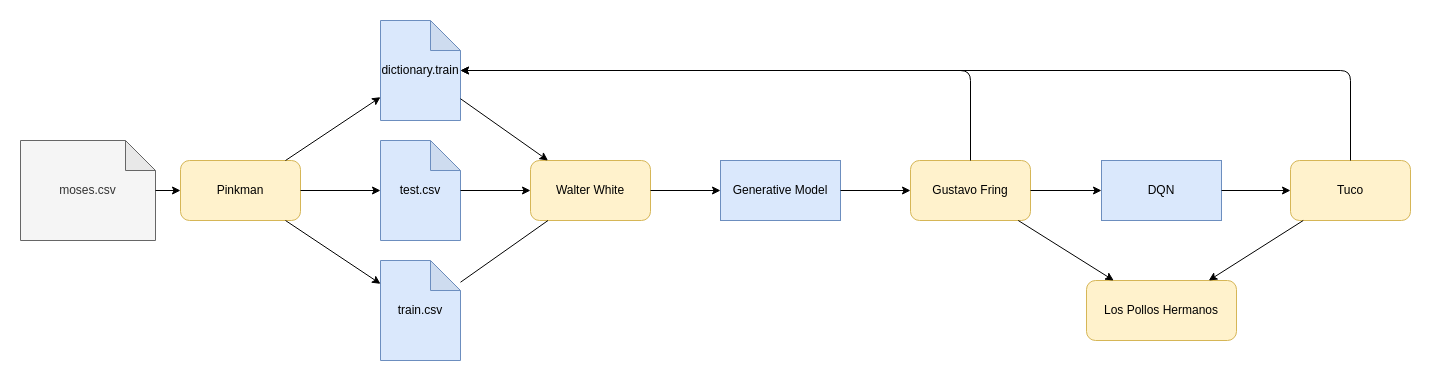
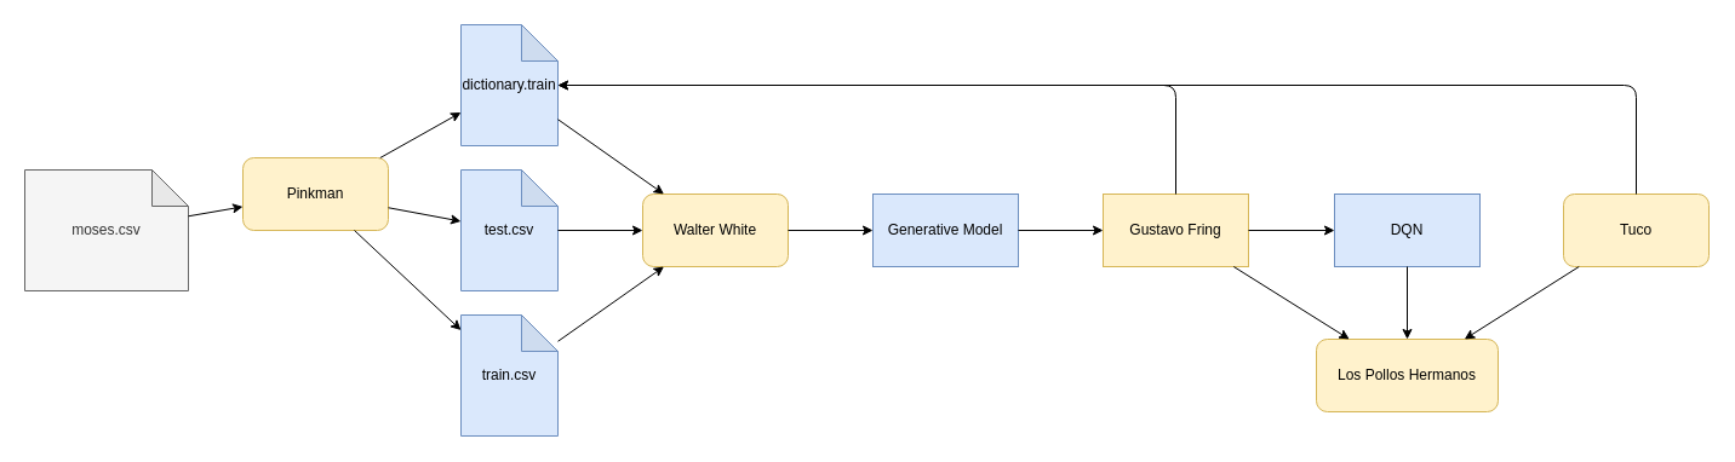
  <mxCell id="0" />
  <mxCell id="1" parent="0" />
- <mxCell id="2" value="Pinkman" style="rounded=1;whiteSpace=wrap;html=1;fillColor=#fff2cc;strokeColor=#d6b656;" vertex="1" parent="1"><mxGeometry x="180" y="160" width="120" height="60" as="geometry" /></mxCell>
+ <mxCell id="2" value="Pinkman" style="rounded=1;whiteSpace=wrap;html=1;fillColor=#fff2cc;strokeColor=#d6b656;" vertex="1" parent="1"><mxGeometry x="200" y="130" width="120" height="60" as="geometry" /></mxCell>
  <mxCell id="3" value="moses.csv" style="shape=note;whiteSpace=wrap;html=1;backgroundOutline=1;darkOpacity=0.05;fillColor=#f5f5f5;strokeColor=#666666;fontColor=#333333;" vertex="1" parent="1"><mxGeometry x="20" y="140" width="135" height="100" as="geometry" /></mxCell>
  <mxCell id="4" value="Walter White" style="rounded=1;whiteSpace=wrap;html=1;fillColor=#fff2cc;strokeColor=#d6b656;" vertex="1" parent="1"><mxGeometry x="530" y="160" width="120" height="60" as="geometry" /></mxCell>
  <mxCell id="5" value="dictionary.train" style="shape=note;whiteSpace=wrap;html=1;backgroundOutline=1;darkOpacity=0.05;fillColor=#dae8fc;strokeColor=#6c8ebf;" vertex="1" parent="1"><mxGeometry x="380" y="20" width="80" height="100" as="geometry" /></mxCell>
  <mxCell id="6" value="train.csv" style="shape=note;whiteSpace=wrap;html=1;backgroundOutline=1;darkOpacity=0.05;fillColor=#dae8fc;strokeColor=#6c8ebf;" vertex="1" parent="1"><mxGeometry x="380" y="260" width="80" height="100" as="geometry" /></mxCell>
  <mxCell id="7" value="test.csv" style="shape=note;whiteSpace=wrap;html=1;backgroundOutline=1;darkOpacity=0.05;fillColor=#dae8fc;strokeColor=#6c8ebf;" vertex="1" parent="1"><mxGeometry x="380" y="140" width="80" height="100" as="geometry" /></mxCell>
  <mxCell id="8" value="" style="endArrow=classic;html=1;" edge="1" parent="1" source="3" target="2"><mxGeometry width="50" height="50" relative="1" as="geometry"><mxPoint x="160" y="100" as="sourcePoint" /><mxPoint x="210" y="50" as="targetPoint" /></mxGeometry></mxCell>
  <mxCell id="9" value="" style="endArrow=classic;html=1;" edge="1" parent="1" source="2" target="7"><mxGeometry width="50" height="50" relative="1" as="geometry"><mxPoint x="260" y="320" as="sourcePoint" /><mxPoint x="310" y="270" as="targetPoint" /></mxGeometry></mxCell>
  <mxCell id="10" value="" style="endArrow=classic;html=1;" edge="1" parent="1" source="2" target="6"><mxGeometry width="50" height="50" relative="1" as="geometry"><mxPoint x="260" y="310" as="sourcePoint" /><mxPoint x="310" y="260" as="targetPoint" /></mxGeometry></mxCell>
  <mxCell id="11" value="" style="endArrow=classic;html=1;" edge="1" parent="1" source="2" target="5"><mxGeometry width="50" height="50" relative="1" as="geometry"><mxPoint x="270" y="330" as="sourcePoint" /><mxPoint x="320" y="280" as="targetPoint" /></mxGeometry></mxCell>
  <mxCell id="12" value="" style="endArrow=classic;html=1;" edge="1" parent="1" source="7" target="4"><mxGeometry width="50" height="50" relative="1" as="geometry"><mxPoint x="510" y="310" as="sourcePoint" /><mxPoint x="560" y="260" as="targetPoint" /></mxGeometry></mxCell>
  <mxCell id="13" value="" style="endArrow=classic;html=1;" edge="1" parent="1" source="5" target="4"><mxGeometry width="50" height="50" relative="1" as="geometry"><mxPoint x="130" y="80" as="sourcePoint" /><mxPoint x="180" y="30" as="targetPoint" /></mxGeometry></mxCell>
- <mxCell id="14" value="" style="endArrow=none;html=1;" edge="1" parent="1" source="6" target="4"><mxGeometry width="50" height="50" relative="1" as="geometry"><mxPoint x="540" y="370" as="sourcePoint" /><mxPoint x="590" y="320" as="targetPoint" /></mxGeometry></mxCell>
+ <mxCell id="14" value="" style="endArrow=classic;html=1;" edge="1" parent="1" source="6" target="4"><mxGeometry width="50" height="50" relative="1" as="geometry"><mxPoint x="540" y="370" as="sourcePoint" /><mxPoint x="590" y="320" as="targetPoint" /></mxGeometry></mxCell>
  <mxCell id="15" value="Generative Model" style="rounded=0;whiteSpace=wrap;html=1;fillColor=#dae8fc;strokeColor=#6c8ebf;" vertex="1" parent="1"><mxGeometry x="720" y="160" width="120" height="60" as="geometry" /></mxCell>
  <mxCell id="16" value="" style="endArrow=classic;html=1;" edge="1" parent="1" source="4" target="15"><mxGeometry width="50" height="50" relative="1" as="geometry"><mxPoint x="690" y="80" as="sourcePoint" /><mxPoint x="740" y="30" as="targetPoint" /></mxGeometry></mxCell>
- <mxCell id="17" value="Gustavo Fring" style="rounded=1;whiteSpace=wrap;html=1;fillColor=#fff2cc;strokeColor=#d6b656;" vertex="1" parent="1"><mxGeometry x="910" y="160" width="120" height="60" as="geometry" /></mxCell>
+ <mxCell id="17" value="Gustavo Fring" style="whiteSpace=wrap;html=1;fillColor=#fff2cc;strokeColor=#d6b656;rounded=0;" vertex="1" parent="1"><mxGeometry x="910" y="160" width="120" height="60" as="geometry" /></mxCell>
  <mxCell id="18" value="" style="endArrow=classic;html=1;" edge="1" parent="1" source="17" target="5"><mxGeometry width="50" height="50" relative="1" as="geometry"><mxPoint x="900" y="90" as="sourcePoint" /><mxPoint x="760" y="10" as="targetPoint" /><Array as="points"><mxPoint x="970" y="70" /></Array></mxGeometry></mxCell>
  <mxCell id="19" value="" style="endArrow=classic;html=1;" edge="1" parent="1" source="15" target="17"><mxGeometry width="50" height="50" relative="1" as="geometry"><mxPoint x="850" y="330" as="sourcePoint" /><mxPoint x="900" y="280" as="targetPoint" /></mxGeometry></mxCell>
  <mxCell id="20" value="Los Pollos Hermanos" style="rounded=1;whiteSpace=wrap;html=1;fillColor=#fff2cc;strokeColor=#d6b656;" vertex="1" parent="1"><mxGeometry x="1086" y="280" width="150" height="60" as="geometry" /></mxCell>
  <mxCell id="21" value="" style="endArrow=classic;html=1;" edge="1" parent="1" source="17" target="20"><mxGeometry width="50" height="50" relative="1" as="geometry"><mxPoint x="860" y="360" as="sourcePoint" /><mxPoint x="910" y="310" as="targetPoint" /></mxGeometry></mxCell>
  <mxCell id="22" value="DQN" style="rounded=0;whiteSpace=wrap;html=1;fillColor=#dae8fc;strokeColor=#6c8ebf;" vertex="1" parent="1"><mxGeometry x="1101" y="160" width="120" height="60" as="geometry" /></mxCell>
  <mxCell id="23" value="Tuco" style="rounded=1;whiteSpace=wrap;html=1;fillColor=#fff2cc;strokeColor=#d6b656;" vertex="1" parent="1"><mxGeometry x="1290" y="160" width="120" height="60" as="geometry" /></mxCell>
  <mxCell id="24" value="" style="endArrow=classic;html=1;" edge="1" parent="1" source="17" target="22"><mxGeometry width="50" height="50" relative="1" as="geometry"><mxPoint x="930" y="420" as="sourcePoint" /><mxPoint x="980" y="370" as="targetPoint" /></mxGeometry></mxCell>
- <mxCell id="25" value="" style="endArrow=classic;html=1;" edge="1" parent="1" source="22" target="23"><mxGeometry width="50" height="50" relative="1" as="geometry"><mxPoint x="900" y="420" as="sourcePoint" /><mxPoint x="950" y="370" as="targetPoint" /></mxGeometry></mxCell>
+ <mxCell id="25" value="" style="endArrow=classic;html=1;" edge="1" parent="1" source="22" target="20"><mxGeometry width="50" height="50" relative="1" as="geometry"><mxPoint x="900" y="420" as="sourcePoint" /><mxPoint x="950" y="370" as="targetPoint" /></mxGeometry></mxCell>
  <mxCell id="26" value="" style="endArrow=classic;html=1;" edge="1" parent="1" source="23" target="20"><mxGeometry width="50" height="50" relative="1" as="geometry"><mxPoint x="1400" y="350" as="sourcePoint" /><mxPoint x="1450" y="300" as="targetPoint" /></mxGeometry></mxCell>
  <mxCell id="27" value="" style="endArrow=classic;html=1;" edge="1" parent="1" source="23" target="5"><mxGeometry width="50" height="50" relative="1" as="geometry"><mxPoint x="980" y="410" as="sourcePoint" /><mxPoint x="1030" y="360" as="targetPoint" /><Array as="points"><mxPoint x="1350" y="70" /></Array></mxGeometry></mxCell>
